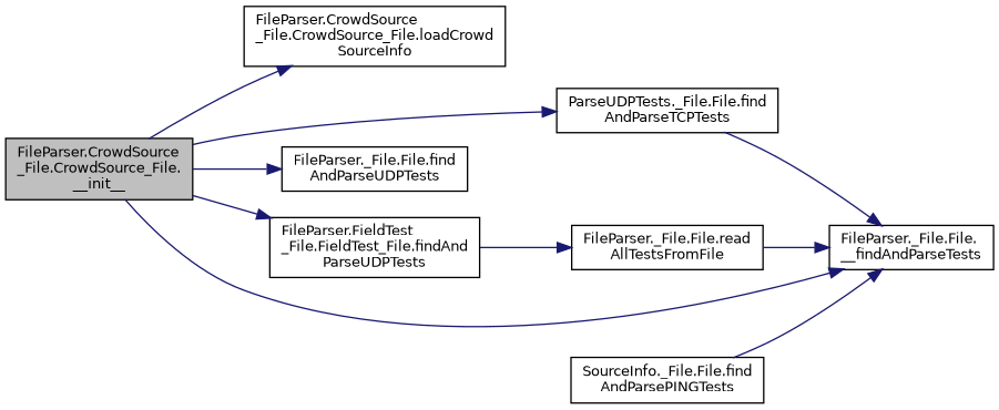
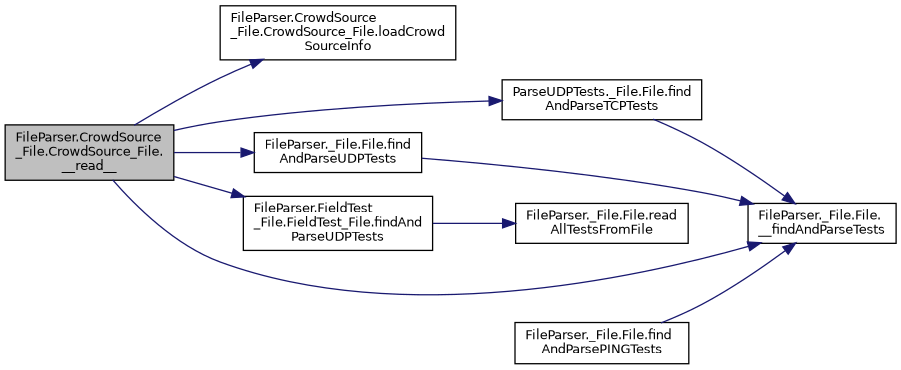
  digraph {
    rankdir=LR
    node [color=black fillcolor=white fontname=Helvetica fontsize=10 shape=record style=filled]
    edge [color=midnightblue fontname=Helvetica fontsize=10 labelfontname=Helvetica labelfontsize=10 style=solid]
-   n1 [fillcolor=grey75 fontcolor=black height=0.2 label="FileParser.CrowdSource\l_File.CrowdSource_File.\l__init__" width=0.4]
+   n1 [fillcolor=grey75 fontcolor=black height=0.2 label="FileParser.CrowdSource\l_File.CrowdSource_File.\l__read__" width=0.4]
    n2 [height=0.2 label="FileParser.CrowdSource\l_File.CrowdSource_File.loadCrowd\lSourceInfo" width=0.4]
    n3 [height=0.2 label="ParseUDPTests._File.File.find\lAndParseTCPTests" width=0.4]
    n4 [height=0.2 label="FileParser._File.File.find\lAndParseUDPTests" width=0.4]
    n5 [height=0.2 label="FileParser.FieldTest\l_File.FieldTest_File.findAnd\lParseUDPTests" width=0.4]
    n6 [height=0.2 label="FileParser._File.File.\l__findAndParseTests" width=0.4]
-   n7 [height=0.2 label="SourceInfo._File.File.find\lAndParsePINGTests" width=0.4]
+   n7 [height=0.2 label="FileParser._File.File.find\lAndParsePINGTests" width=0.4]
    n8 [height=0.2 label="FileParser._File.File.read\lAllTestsFromFile" width=0.4]
    n1 -> n2
    n1 -> n3
    n1 -> n4
    n1 -> n5
    n1 -> n6
    n3 -> n6
-   n8 -> n6
+   n4 -> n6
    n5 -> n8
    n7 -> n6
  }
